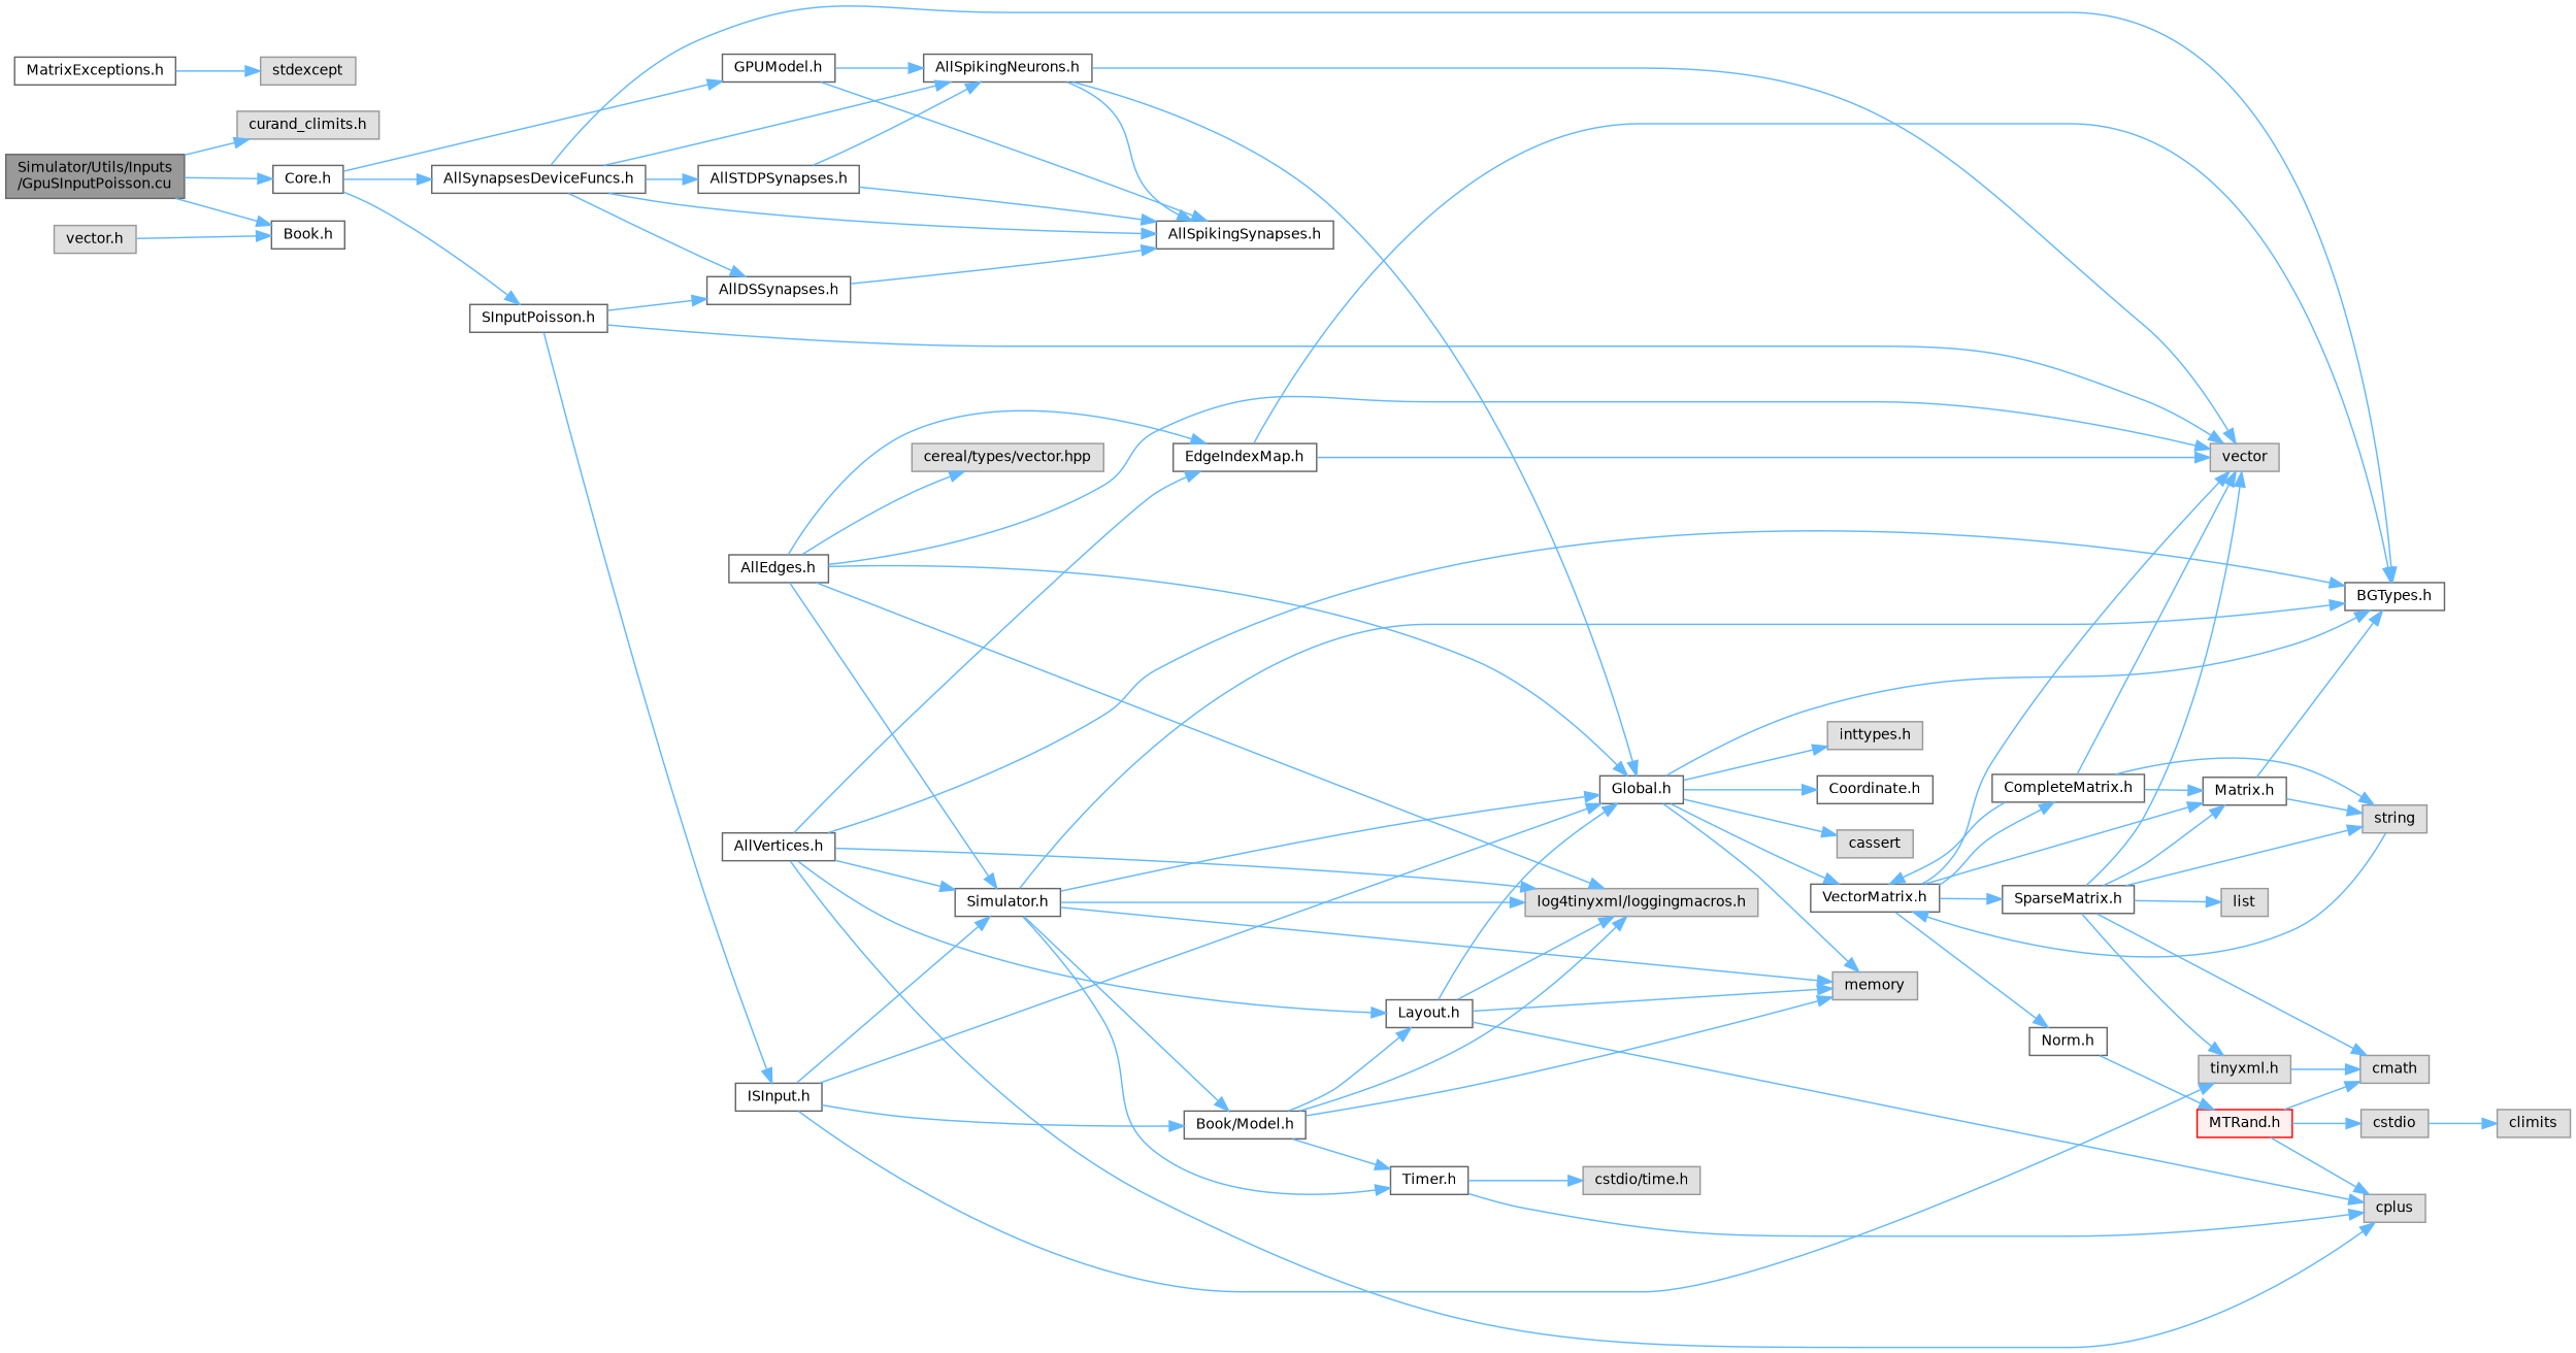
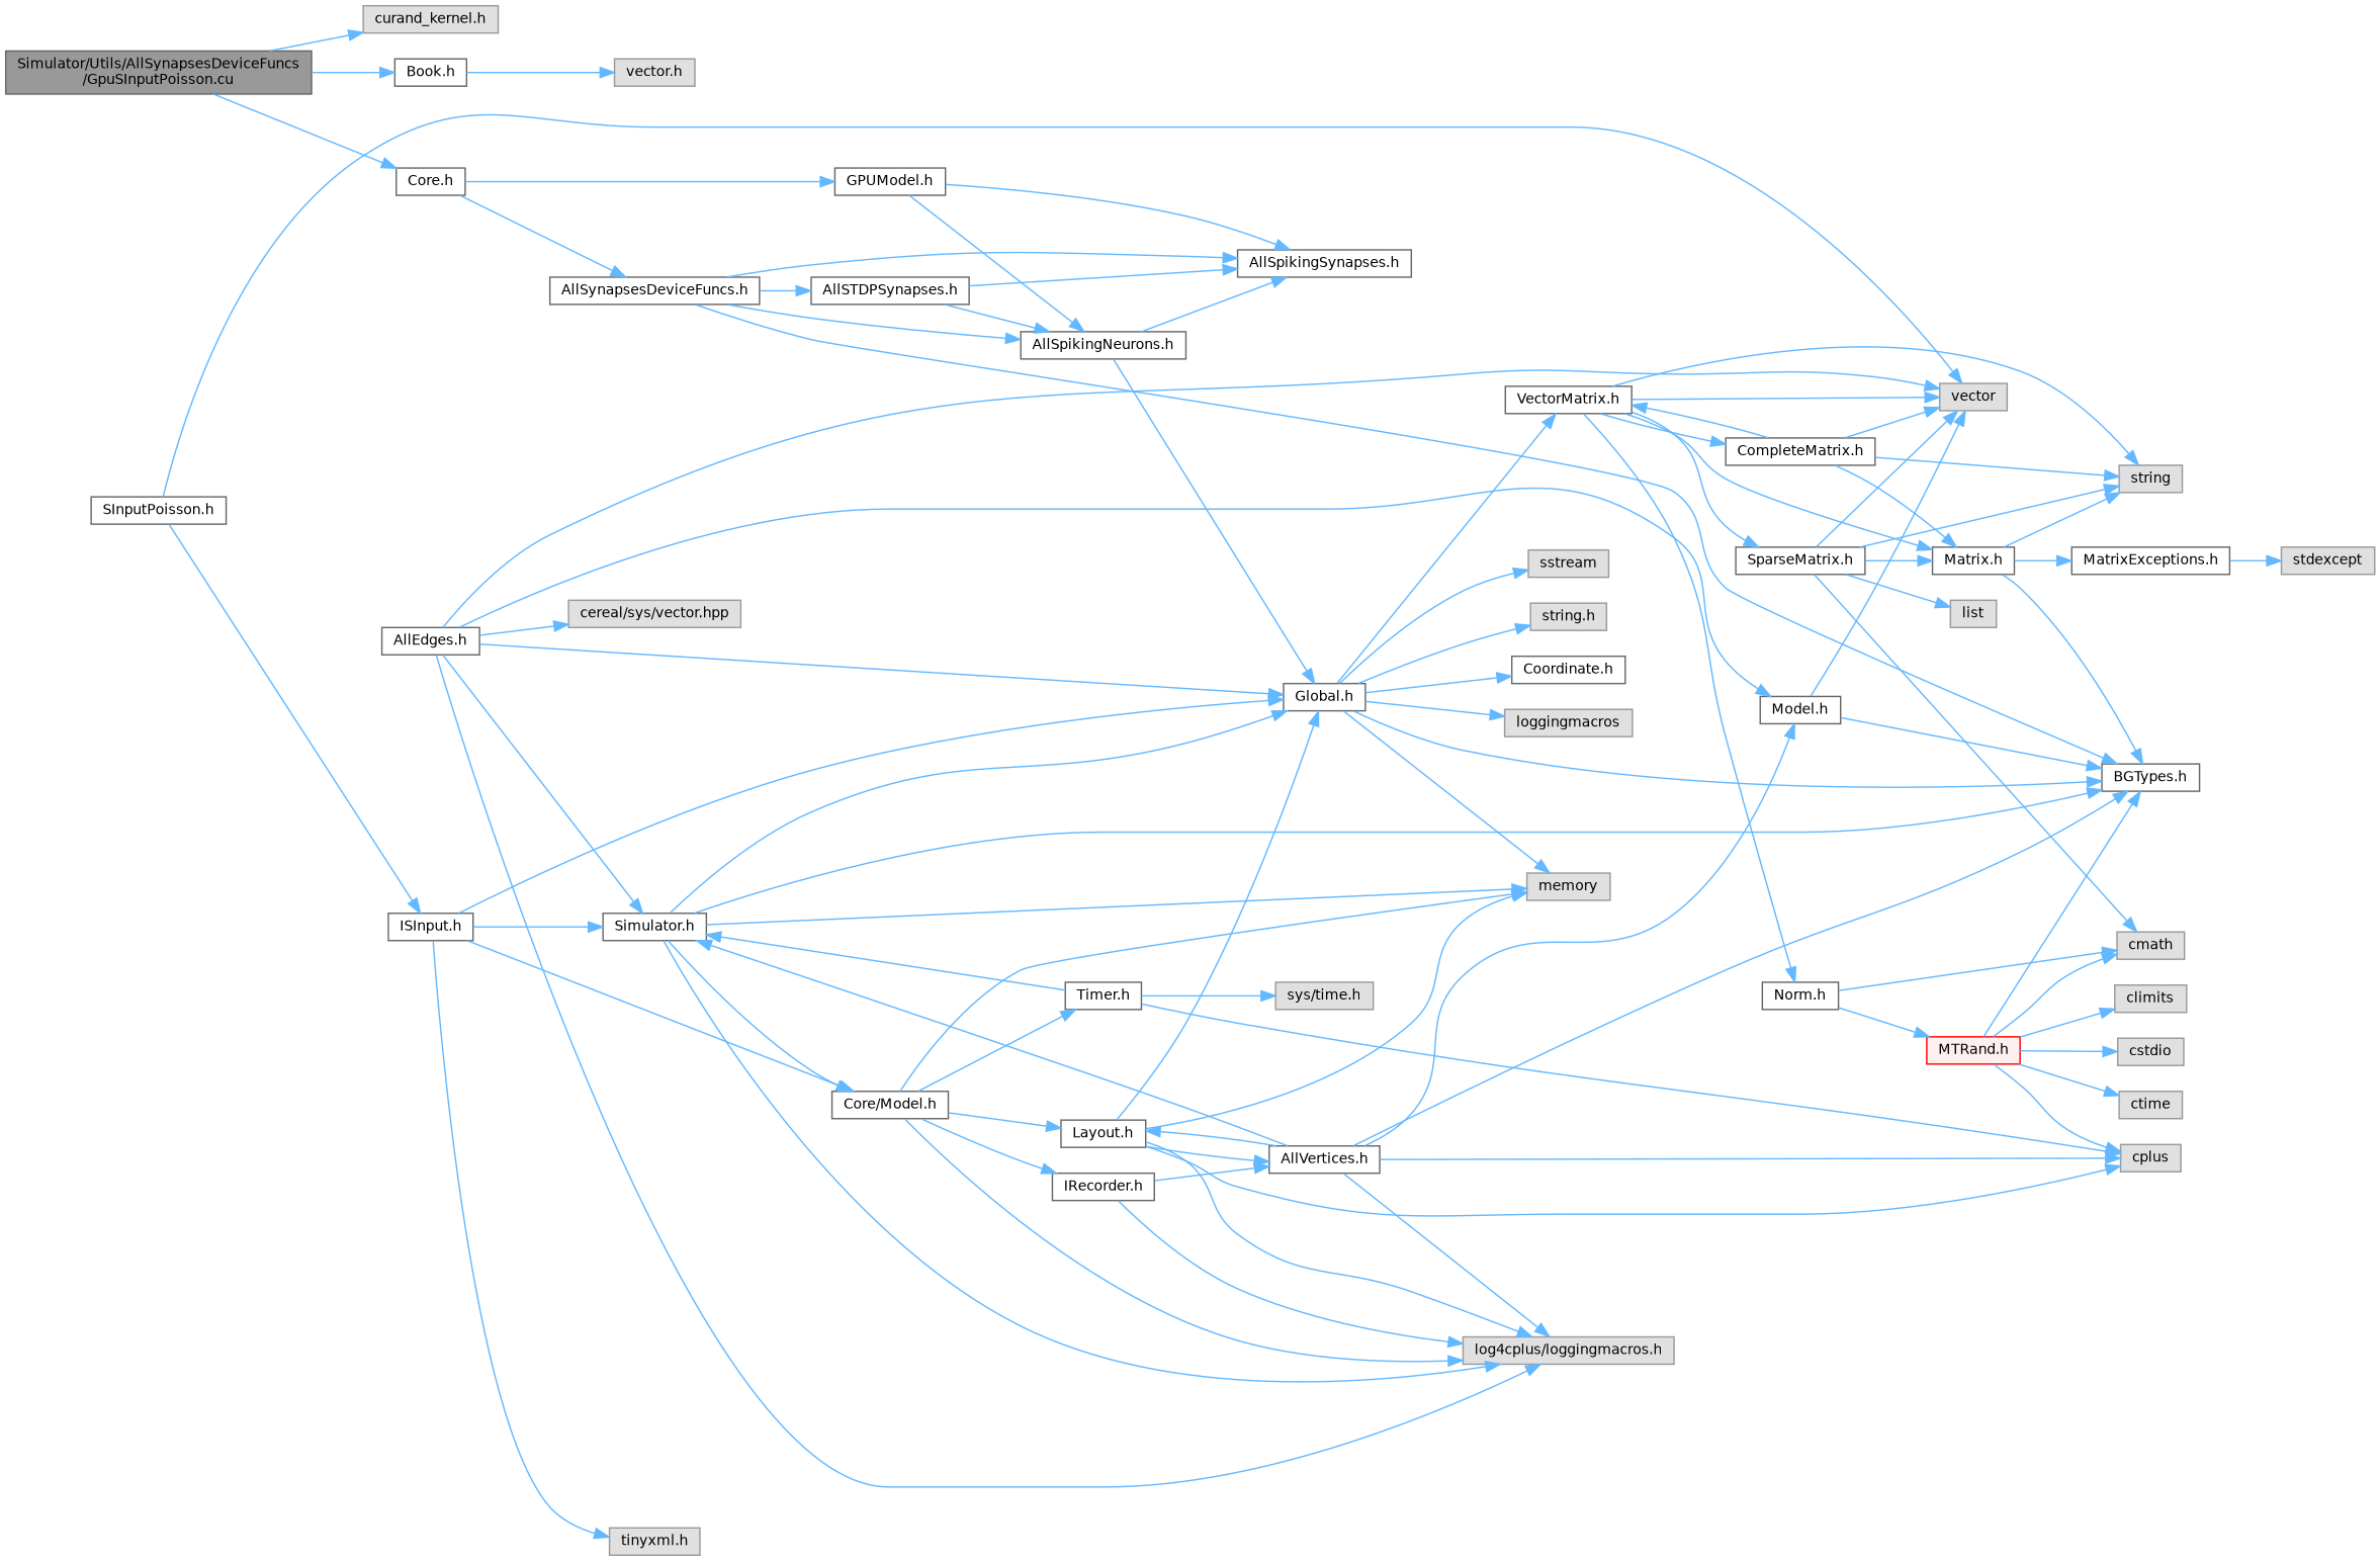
  digraph {
    rankdir=LR
    node [color=grey40 fillcolor=white fontname=Helvetica fontsize=10 shape=box style=filled]
    edge [color=steelblue1 fontname=Helvetica fontsize=10 labelfontname=Helvetica labelfontsize=10 style=solid]
-   n1 [color=gray40 fillcolor=grey60 fontcolor=black height=0.2 label="Simulator/Utils/Inputs\l/GpuSInputPoisson.cu" width=0.4]
-   n2 [color=grey60 fillcolor="#E0E0E0" height=0.2 label="curand_climits.h" width=0.4]
+   n1 [color=gray40 fillcolor=grey60 fontcolor=black height=0.2 label="Simulator/Utils/AllSynapsesDeviceFuncs\l/GpuSInputPoisson.cu" width=0.4]
+   n2 [color=grey60 fillcolor="#E0E0E0" height=0.2 label="curand_kernel.h" width=0.4]
    n3 [height=0.2 label="Core.h" width=0.4]
    n4 [height=0.2 label="Book.h" width=0.4]
    n5 [height=0.2 label="AllSynapsesDeviceFuncs.h" width=0.4]
    n6 [height=0.2 label="GPUModel.h" width=0.4]
    n7 [height=0.2 label="SInputPoisson.h" width=0.4]
    n8 [color=grey60 fillcolor="#E0E0E0" height=0.2 label="vector.h" width=0.4]
-   n9 [height=0.2 label="AllDSSynapses.h" width=0.4]
    n10 [height=0.2 label="AllSpikingSynapses.h" width=0.4]
    n11 [height=0.2 label="BGTypes.h" width=0.4]
    n12 [height=0.2 label="AllSTDPSynapses.h" width=0.4]
    n13 [height=0.2 label="AllSpikingNeurons.h" width=0.4]
    n14 [color=grey60 fillcolor="#E0E0E0" height=0.2 label=vector width=0.4]
    n15 [height=0.2 label="ISInput.h" width=0.4]
    n16 [height=0.2 label="Global.h" width=0.4]
    n17 [height=0.2 label="AllEdges.h" width=0.4]
-   n18 [height=0.2 label="EdgeIndexMap.h" width=0.4]
+   n18 [height=0.2 label="Model.h" width=0.4]
    n19 [height=0.2 label="Simulator.h" width=0.4]
-   n20 [color=grey60 fillcolor="#E0E0E0" height=0.2 label="log4tinyxml/loggingmacros.h" width=0.4]
-   n21 [color=grey60 fillcolor="#E0E0E0" height=0.2 label="cereal/types/vector.hpp" width=0.4]
-   n22 [color=grey60 fillcolor="#E0E0E0" height=0.2 label=cassert width=0.4]
+   n20 [color=grey60 fillcolor="#E0E0E0" height=0.2 label="log4cplus/loggingmacros.h" width=0.4]
+   n21 [color=grey60 fillcolor="#E0E0E0" height=0.2 label="cereal/sys/vector.hpp" width=0.4]
+   n22 [color=grey60 fillcolor="#E0E0E0" height=0.2 label=loggingmacros width=0.4]
    n23 [color=grey60 fillcolor="#E0E0E0" height=0.2 label=memory width=0.4]
-   n25 [color=grey60 fillcolor="#E0E0E0" height=0.2 label="inttypes.h" width=0.4]
+   n24 [color=grey60 fillcolor="#E0E0E0" height=0.2 label=sstream width=0.4]
+   n25 [color=grey60 fillcolor="#E0E0E0" height=0.2 label="string.h" width=0.4]
    n26 [height=0.2 label="Coordinate.h" width=0.4]
    n27 [height=0.2 label="VectorMatrix.h" width=0.4]
-   n28 [height=0.2 label="Book/Model.h" width=0.4]
+   n28 [height=0.2 label="Core/Model.h" width=0.4]
    n29 [height=0.2 label="Timer.h" width=0.4]
    n30 [height=0.2 label="CompleteMatrix.h" width=0.4]
    n31 [height=0.2 label="Matrix.h" width=0.4]
    n32 [color=grey60 fillcolor="#E0E0E0" height=0.2 label=string width=0.4]
    n33 [height=0.2 label="Norm.h" width=0.4]
    n34 [height=0.2 label="SparseMatrix.h" width=0.4]
    n35 [height=0.2 label="MatrixExceptions.h" width=0.4]
    n36 [color=red fillcolor="#FFF0F0" height=0.2 label="MTRand.h" width=0.4]
    n37 [color=grey60 fillcolor="#E0E0E0" height=0.2 label=cmath width=0.4]
    n38 [color=grey60 fillcolor="#E0E0E0" height=0.2 label="tinyxml.h" width=0.4]
    n39 [color=grey60 fillcolor="#E0E0E0" height=0.2 label=list width=0.4]
    n40 [color=grey60 fillcolor="#E0E0E0" height=0.2 label=stdexcept width=0.4]
    n41 [color=grey60 fillcolor="#E0E0E0" height=0.2 label=climits width=0.4]
    n42 [color=grey60 fillcolor="#E0E0E0" height=0.2 label=cstdio width=0.4]
+   n43 [color=grey60 fillcolor="#E0E0E0" height=0.2 label=ctime width=0.4]
    n44 [color=grey60 fillcolor="#E0E0E0" height=0.2 label=cplus width=0.4]
    n45 [height=0.2 label="Layout.h" width=0.4]
-   n47 [color=grey60 fillcolor="#E0E0E0" height=0.2 label="cstdio/time.h" width=0.4]
+   n46 [height=0.2 label="IRecorder.h" width=0.4]
+   n47 [color=grey60 fillcolor="#E0E0E0" height=0.2 label="sys/time.h" width=0.4]
    n48 [height=0.2 label="AllVertices.h" width=0.4]
    n1 -> n2
    n1 -> n3
    n1 -> n4
    n3 -> n5
    n3 -> n6
-   n3 -> n7
-   n8 -> n4
-   n5 -> n9
+   n4 -> n8
    n5 -> n10
    n5 -> n11
    n5 -> n12
    n5 -> n13
    n6 -> n10
    n6 -> n13
-   n7 -> n9
    n7 -> n14
    n7 -> n15
-   n9 -> n10
    n12 -> n10
    n12 -> n13
    n13 -> n10
-   n13 -> n14
    n13 -> n16
    n15 -> n16
    n15 -> n19
    n15 -> n28
    n15 -> n38
    n16 -> n11
    n16 -> n22
    n16 -> n23
+   n16 -> n24
    n16 -> n25
    n16 -> n26
    n16 -> n27
    n17 -> n14
    n17 -> n16
    n17 -> n18
    n17 -> n19
    n17 -> n20
    n17 -> n21
    n18 -> n11
    n18 -> n14
    n19 -> n11
    n19 -> n16
    n19 -> n20
    n19 -> n23
    n19 -> n28
-   n19 -> n29
+   n29 -> n19
    n27 -> n14
    n27 -> n30
    n27 -> n31
-   n32 -> n27
+   n27 -> n32
    n27 -> n33
    n27 -> n34
    n28 -> n20
    n28 -> n23
    n28 -> n29
    n28 -> n45
+   n28 -> n46
    n29 -> n44
    n29 -> n47
    n30 -> n14
    n30 -> n27
    n30 -> n31
    n30 -> n32
    n31 -> n11
    n31 -> n32
+   n31 -> n35
    n33 -> n36
-   n38 -> n37
+   n33 -> n37
    n34 -> n14
    n34 -> n31
    n34 -> n32
    n34 -> n37
-   n34 -> n38
    n34 -> n39
    n35 -> n40
+   n36 -> n11
    n36 -> n37
-   n42 -> n41
+   n36 -> n41
    n36 -> n42
+   n36 -> n43
    n36 -> n44
    n45 -> n16
    n45 -> n20
    n45 -> n23
    n45 -> n44
+   n45 -> n48
+   n46 -> n20
+   n46 -> n48
    n48 -> n11
    n48 -> n18
    n48 -> n19
    n48 -> n20
    n48 -> n44
    n48 -> n45
  }
